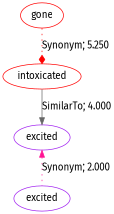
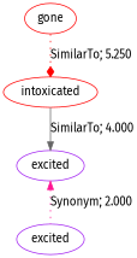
  digraph {
    fontname="Fira Sans"
    node [color=red fontname="Fira Sans"]
    edge [dir=forward fontname="Fira Sans" style=dotted]
    n1 [label=gone]
    n2 [label=intoxicated]
    n3 [color=purple label=excited]
    n4 [color=purple label=excited]
-   n1 -> n2 [arrowhead=diamond color=red label="Synonym; 5.250" weight=5.250]
+   n1 -> n2 [arrowhead=diamond color=red label="SimilarTo; 5.250" weight=5.250]
    n2 -> n3 [arrowhead=normal color=gray40 label="SimilarTo; 4.000" style=solid weight=4.000]
    n3 -> n4 [color=deeppink dir=back label="Synonym; 2.000" weight=2.000]
  }
